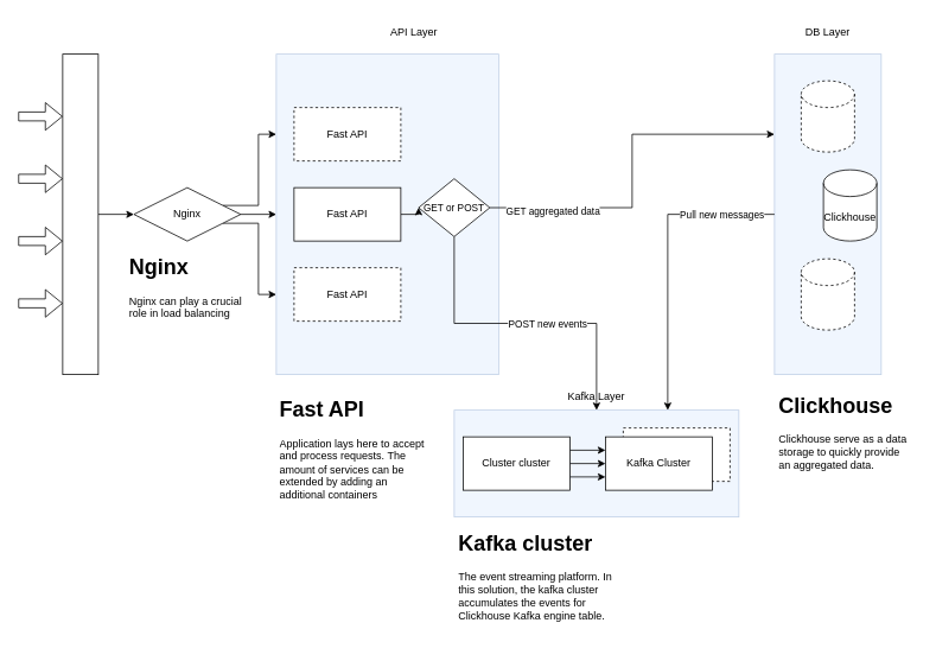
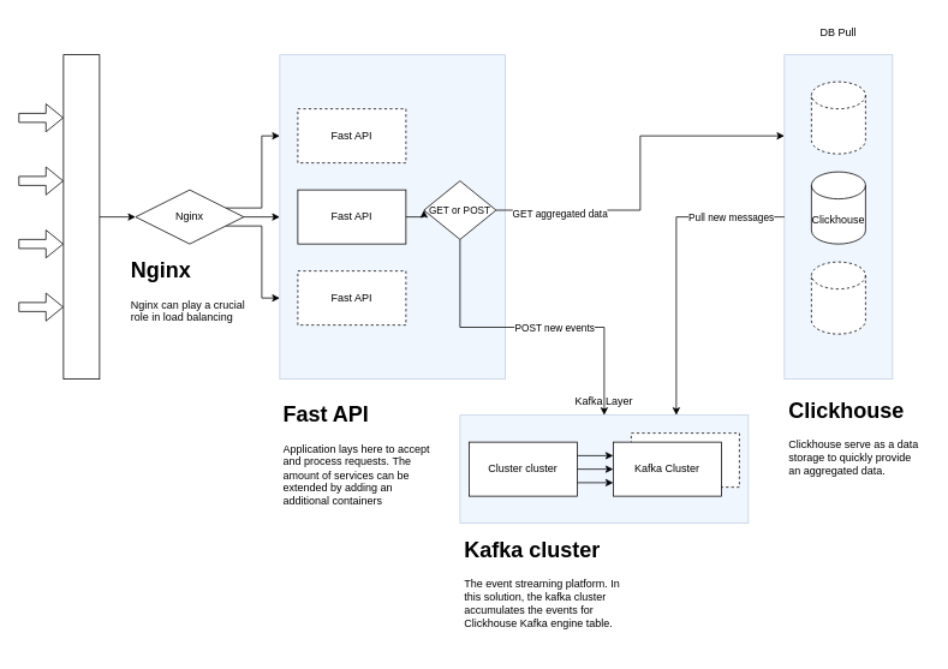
  <mxCell id="0" />
  <mxCell id="1" parent="0" />
  <mxCell id="2" value="" style="rounded=0;whiteSpace=wrap;html=1;fillColor=#dae8fc;strokeColor=#6c8ebf;opacity=40;" vertex="1" parent="1"><mxGeometry x="510" y="460" width="320" height="120" as="geometry" /></mxCell>
  <mxCell id="3" style="edgeStyle=orthogonalEdgeStyle;rounded=0;orthogonalLoop=1;jettySize=auto;html=1;entryX=0;entryY=0.5;entryDx=0;entryDy=0;" edge="1" parent="1" source="4" target="12"><mxGeometry relative="1" as="geometry" /></mxCell>
  <mxCell id="4" value="" style="rounded=0;whiteSpace=wrap;html=1;" vertex="1" parent="1"><mxGeometry x="70" y="60" width="40" height="360" as="geometry" /></mxCell>
  <mxCell id="5" value="" style="shape=flexArrow;endArrow=classic;html=1;rounded=0;" edge="1" parent="1"><mxGeometry width="50" height="50" relative="1" as="geometry"><mxPoint x="20" y="130" as="sourcePoint" /><mxPoint x="70" y="130" as="targetPoint" /></mxGeometry></mxCell>
  <mxCell id="6" value="" style="shape=flexArrow;endArrow=classic;html=1;rounded=0;" edge="1" parent="1"><mxGeometry width="50" height="50" relative="1" as="geometry"><mxPoint x="20" y="200" as="sourcePoint" /><mxPoint x="70" y="200" as="targetPoint" /></mxGeometry></mxCell>
  <mxCell id="7" value="" style="shape=flexArrow;endArrow=classic;html=1;rounded=0;" edge="1" parent="1"><mxGeometry width="50" height="50" relative="1" as="geometry"><mxPoint x="20" y="270" as="sourcePoint" /><mxPoint x="70" y="270" as="targetPoint" /></mxGeometry></mxCell>
  <mxCell id="8" value="" style="shape=flexArrow;endArrow=classic;html=1;rounded=0;" edge="1" parent="1"><mxGeometry width="50" height="50" relative="1" as="geometry"><mxPoint x="20" y="340" as="sourcePoint" /><mxPoint x="70" y="340" as="targetPoint" /></mxGeometry></mxCell>
  <mxCell id="9" style="edgeStyle=orthogonalEdgeStyle;rounded=0;orthogonalLoop=1;jettySize=auto;html=1;entryX=0;entryY=0.5;entryDx=0;entryDy=0;" edge="1" parent="1" source="12" target="14"><mxGeometry relative="1" as="geometry" /></mxCell>
  <mxCell id="10" style="edgeStyle=orthogonalEdgeStyle;rounded=0;orthogonalLoop=1;jettySize=auto;html=1;exitX=1;exitY=0.25;exitDx=0;exitDy=0;entryX=0;entryY=0.25;entryDx=0;entryDy=0;" edge="1" parent="1" source="12" target="14"><mxGeometry relative="1" as="geometry" /></mxCell>
  <mxCell id="11" style="edgeStyle=orthogonalEdgeStyle;rounded=0;orthogonalLoop=1;jettySize=auto;html=1;exitX=1;exitY=0.75;exitDx=0;exitDy=0;entryX=0;entryY=0.75;entryDx=0;entryDy=0;" edge="1" parent="1" source="12" target="14"><mxGeometry relative="1" as="geometry" /></mxCell>
  <mxCell id="12" value="Nginx" style="rhombus;whiteSpace=wrap;html=1;" vertex="1" parent="1"><mxGeometry x="150" y="210" width="120" height="60" as="geometry" /></mxCell>
  <mxCell id="13" value="&lt;h1&gt;Nginx&lt;/h1&gt;&lt;p&gt;Nginx can play a crucial role in load balancing&lt;/p&gt;" style="text;html=1;strokeColor=none;fillColor=none;spacing=5;spacingTop=-20;whiteSpace=wrap;overflow=hidden;rounded=0;" vertex="1" parent="1"><mxGeometry x="140" y="280" width="140" height="90" as="geometry" /></mxCell>
  <mxCell id="14" value="" style="rounded=0;whiteSpace=wrap;html=1;fillColor=#dae8fc;strokeColor=#6c8ebf;opacity=40;" vertex="1" parent="1"><mxGeometry x="310" y="60" width="250" height="360" as="geometry" /></mxCell>
- <mxCell id="15" value="API Layer" style="text;html=1;strokeColor=none;fillColor=none;align=center;verticalAlign=middle;whiteSpace=wrap;rounded=0;" vertex="1" parent="1"><mxGeometry x="435" y="20" width="60" height="30" as="geometry" /></mxCell>
  <mxCell id="16" value="" style="edgeStyle=orthogonalEdgeStyle;rounded=0;orthogonalLoop=1;jettySize=auto;html=1;" edge="1" parent="1" source="17" target="25"><mxGeometry relative="1" as="geometry" /></mxCell>
  <mxCell id="17" value="Fast API" style="rounded=0;whiteSpace=wrap;html=1;" vertex="1" parent="1"><mxGeometry x="330" y="210" width="120" height="60" as="geometry" /></mxCell>
  <mxCell id="18" value="Fast API" style="rounded=0;whiteSpace=wrap;html=1;dashed=1;" vertex="1" parent="1"><mxGeometry x="330" y="120" width="120" height="60" as="geometry" /></mxCell>
  <mxCell id="19" value="Fast API" style="rounded=0;whiteSpace=wrap;html=1;dashed=1;" vertex="1" parent="1"><mxGeometry x="330" y="300" width="120" height="60" as="geometry" /></mxCell>
  <mxCell id="20" value="&lt;h1&gt;Fast API&lt;/h1&gt;&lt;p&gt;Application lays here to accept and process requests. The amount of services can be extended by adding an additional containers&lt;/p&gt;" style="text;html=1;strokeColor=none;fillColor=none;spacing=5;spacingTop=-20;whiteSpace=wrap;overflow=hidden;rounded=0;" vertex="1" parent="1"><mxGeometry x="309" y="440" width="181" height="130" as="geometry" /></mxCell>
  <mxCell id="21" style="edgeStyle=orthogonalEdgeStyle;rounded=0;orthogonalLoop=1;jettySize=auto;html=1;entryX=0.5;entryY=0;entryDx=0;entryDy=0;" edge="1" parent="1" source="25" target="2"><mxGeometry relative="1" as="geometry" /></mxCell>
  <mxCell id="22" value="POST new events" style="edgeLabel;html=1;align=center;verticalAlign=middle;resizable=0;points=[];" vertex="1" connectable="0" parent="21"><mxGeometry x="-0.129" relative="1" as="geometry"><mxPoint x="47" as="offset" /></mxGeometry></mxCell>
  <mxCell id="23" style="edgeStyle=orthogonalEdgeStyle;rounded=0;orthogonalLoop=1;jettySize=auto;html=1;entryX=0;entryY=0.25;entryDx=0;entryDy=0;" edge="1" parent="1" source="25" target="34"><mxGeometry relative="1" as="geometry" /></mxCell>
  <mxCell id="24" value="GET aggregated data" style="edgeLabel;html=1;align=center;verticalAlign=middle;resizable=0;points=[];" vertex="1" connectable="0" parent="23"><mxGeometry x="-0.019" y="1" relative="1" as="geometry"><mxPoint x="-89" y="41" as="offset" /></mxGeometry></mxCell>
  <mxCell id="25" value="&lt;font style=&quot;font-size: 11px;&quot;&gt;GET or POST&lt;/font&gt;" style="rhombus;whiteSpace=wrap;html=1;" vertex="1" parent="1"><mxGeometry x="470" y="200" width="80" height="65" as="geometry" /></mxCell>
  <mxCell id="26" value="Kafka Layer" style="text;html=1;strokeColor=none;fillColor=none;align=center;verticalAlign=middle;whiteSpace=wrap;rounded=0;" vertex="1" parent="1"><mxGeometry x="630" y="430" width="80" height="30" as="geometry" /></mxCell>
  <mxCell id="27" value="" style="edgeStyle=orthogonalEdgeStyle;rounded=0;orthogonalLoop=1;jettySize=auto;html=1;" edge="1" parent="1" source="30" target="33"><mxGeometry relative="1" as="geometry" /></mxCell>
  <mxCell id="28" style="edgeStyle=orthogonalEdgeStyle;rounded=0;orthogonalLoop=1;jettySize=auto;html=1;exitX=1;exitY=0.75;exitDx=0;exitDy=0;entryX=0;entryY=0.75;entryDx=0;entryDy=0;" edge="1" parent="1" source="30" target="33"><mxGeometry relative="1" as="geometry" /></mxCell>
  <mxCell id="29" style="edgeStyle=orthogonalEdgeStyle;rounded=0;orthogonalLoop=1;jettySize=auto;html=1;exitX=1;exitY=0.25;exitDx=0;exitDy=0;entryX=0;entryY=0.25;entryDx=0;entryDy=0;" edge="1" parent="1" source="30" target="33"><mxGeometry relative="1" as="geometry" /></mxCell>
  <mxCell id="30" value="Cluster cluster" style="rounded=0;whiteSpace=wrap;html=1;" vertex="1" parent="1"><mxGeometry x="520" y="490" width="120" height="60" as="geometry" /></mxCell>
  <mxCell id="31" value="&lt;h1&gt;Kafka cluster&lt;/h1&gt;&lt;div&gt;The event streaming platform. In this solution, the kafka cluster accumulates the events for Clickhouse Kafka engine table.&lt;/div&gt;" style="text;html=1;strokeColor=none;fillColor=none;spacing=5;spacingTop=-20;whiteSpace=wrap;overflow=hidden;rounded=0;" vertex="1" parent="1"><mxGeometry x="510" y="590" width="181" height="130" as="geometry" /></mxCell>
  <mxCell id="32" value="Kafka Cluster" style="rounded=0;whiteSpace=wrap;html=1;dashed=1;" vertex="1" parent="1"><mxGeometry x="700" y="480" width="120" height="60" as="geometry" /></mxCell>
  <mxCell id="33" value="Kafka Cluster" style="rounded=0;whiteSpace=wrap;html=1;" vertex="1" parent="1"><mxGeometry x="680" y="490" width="120" height="60" as="geometry" /></mxCell>
  <mxCell id="34" value="" style="rounded=0;whiteSpace=wrap;html=1;fillColor=#dae8fc;strokeColor=#6c8ebf;opacity=40;" vertex="1" parent="1"><mxGeometry x="870" y="60" width="120" height="360" as="geometry" /></mxCell>
- <mxCell id="35" value="DB Layer" style="text;html=1;strokeColor=none;fillColor=none;align=center;verticalAlign=middle;whiteSpace=wrap;rounded=0;" vertex="1" parent="1"><mxGeometry x="900" y="20" width="60" height="30" as="geometry" /></mxCell>
+ <mxCell id="35" value="DB Pull" style="text;html=1;strokeColor=none;fillColor=none;align=center;verticalAlign=middle;whiteSpace=wrap;rounded=0;" vertex="1" parent="1"><mxGeometry x="900" y="20" width="60" height="30" as="geometry" /></mxCell>
  <mxCell id="36" style="edgeStyle=orthogonalEdgeStyle;rounded=0;orthogonalLoop=1;jettySize=auto;html=1;entryX=0.75;entryY=0;entryDx=0;entryDy=0;exitX=0;exitY=0.5;exitDx=0;exitDy=0;" edge="1" parent="1" source="34" target="2"><mxGeometry relative="1" as="geometry" /></mxCell>
  <mxCell id="37" value="Pull new messages" style="edgeLabel;html=1;align=center;verticalAlign=middle;resizable=0;points=[];" vertex="1" connectable="0" parent="36"><mxGeometry x="0.604" y="-1" relative="1" as="geometry"><mxPoint x="61" y="-153" as="offset" /></mxGeometry></mxCell>
- <mxCell id="38" value="Clickhouse" style="shape=cylinder3;whiteSpace=wrap;html=1;boundedLbl=1;backgroundOutline=1;size=15;" vertex="1" parent="1"><mxGeometry x="925" y="190" width="60" height="80" as="geometry" /></mxCell>
+ <mxCell id="38" value="Clickhouse" style="shape=cylinder3;whiteSpace=wrap;html=1;boundedLbl=1;backgroundOutline=1;size=15;" vertex="1" parent="1"><mxGeometry x="900" y="190" width="60" height="80" as="geometry" /></mxCell>
  <mxCell id="39" value="" style="shape=cylinder3;whiteSpace=wrap;html=1;boundedLbl=1;backgroundOutline=1;size=15;dashed=1;" vertex="1" parent="1"><mxGeometry x="900" y="90" width="60" height="80" as="geometry" /></mxCell>
  <mxCell id="40" value="" style="shape=cylinder3;whiteSpace=wrap;html=1;boundedLbl=1;backgroundOutline=1;size=15;dashed=1;" vertex="1" parent="1"><mxGeometry x="900" y="290" width="60" height="80" as="geometry" /></mxCell>
  <mxCell id="41" value="&lt;h1&gt;Clickhouse&lt;/h1&gt;&lt;div&gt;Clickhouse serve as a data storage to quickly provide an aggregated data.&lt;/div&gt;" style="text;html=1;strokeColor=none;fillColor=none;spacing=5;spacingTop=-20;whiteSpace=wrap;overflow=hidden;rounded=0;" vertex="1" parent="1"><mxGeometry x="870" y="435" width="160" height="105" as="geometry" /></mxCell>
